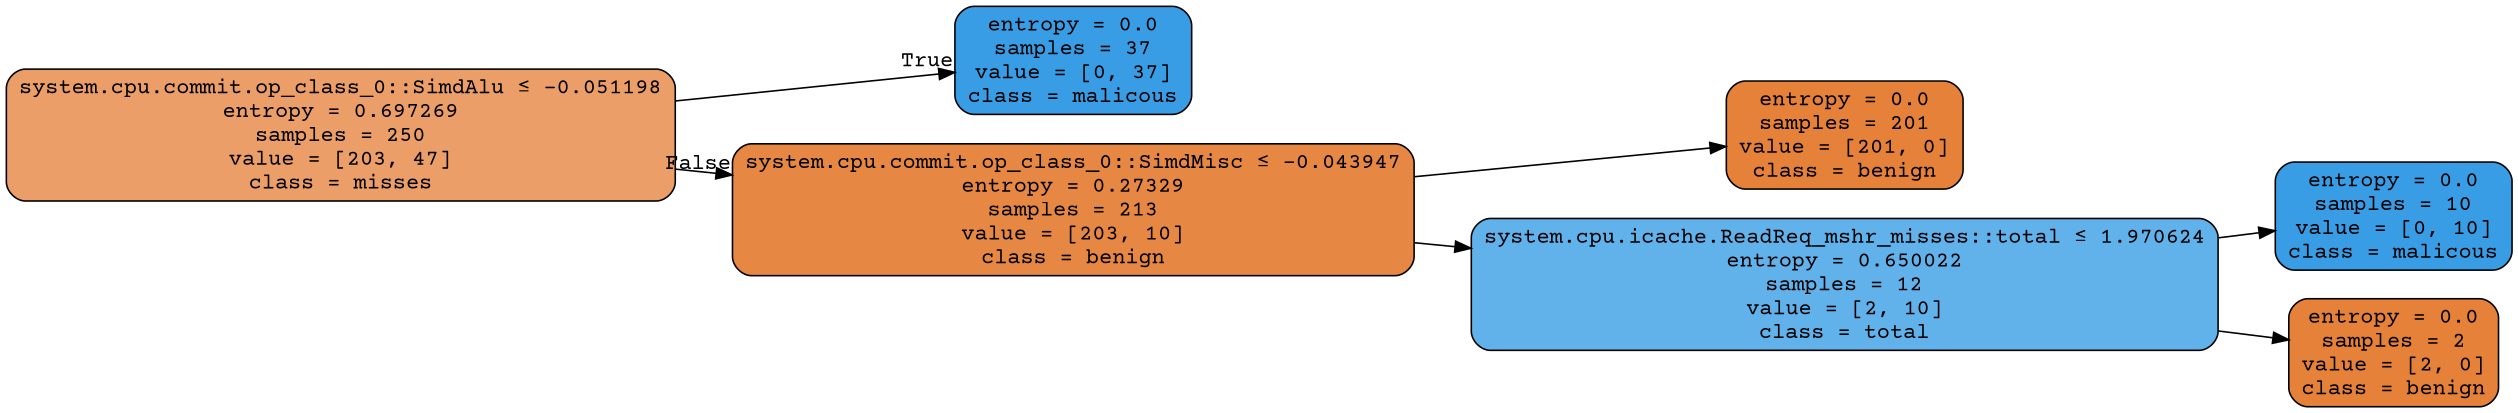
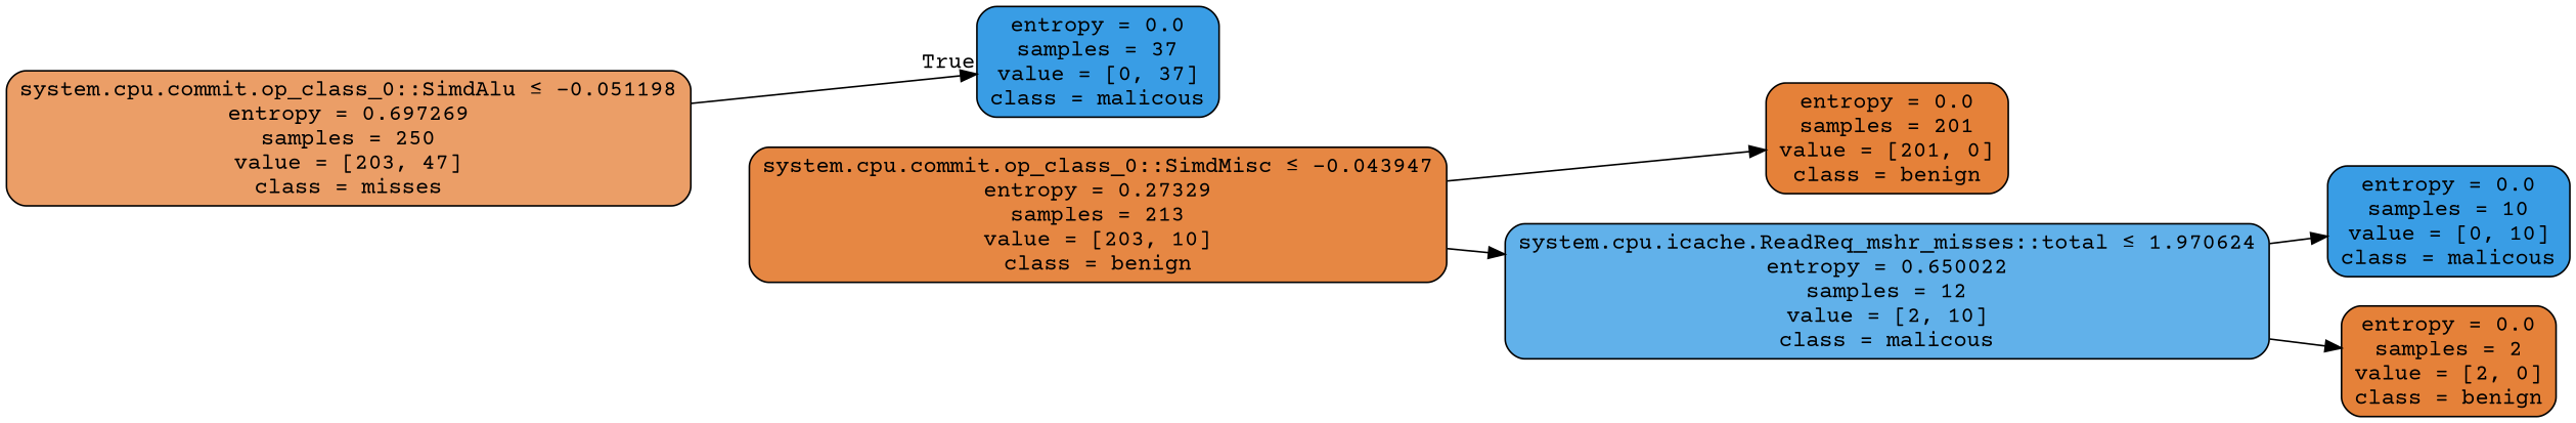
  digraph {
    fontname="Courier Prime"
    rankdir=LR
    node [color=black fillcolor="#399de5" fontname="Courier Prime" shape=box style="filled, rounded"]
    edge [fontname="Courier Prime"]
    n1 [fillcolor="#eb9e67" label=<system.cpu.commit.op_class_0::SimdAlu &le; -0.051198<br/>entropy = 0.697269<br/>samples = 250<br/>value = [203, 47]<br/>class = misses>]
    n2 [label=<entropy = 0.0<br/>samples = 37<br/>value = [0, 37]<br/>class = malicous>]
    n3 [fillcolor="#e68743" label=<system.cpu.commit.op_class_0::SimdMisc &le; -0.043947<br/>entropy = 0.27329<br/>samples = 213<br/>value = [203, 10]<br/>class = benign>]
    n4 [fillcolor="#e58139" label=<entropy = 0.0<br/>samples = 201<br/>value = [201, 0]<br/>class = benign>]
-   n5 [fillcolor="#61b1ea" label=<system.cpu.icache.ReadReq_mshr_misses::total &le; 1.970624<br/>entropy = 0.650022<br/>samples = 12<br/>value = [2, 10]<br/>class = total>]
+   n5 [fillcolor="#61b1ea" label=<system.cpu.icache.ReadReq_mshr_misses::total &le; 1.970624<br/>entropy = 0.650022<br/>samples = 12<br/>value = [2, 10]<br/>class = malicous>]
    n6 [label=<entropy = 0.0<br/>samples = 10<br/>value = [0, 10]<br/>class = malicous>]
    n7 [fillcolor="#e58139" label=<entropy = 0.0<br/>samples = 2<br/>value = [2, 0]<br/>class = benign>]
    n1 -> n2 [headlabel=True labelangle=45 labeldistance=2.5]
-   n1 -> n3 [headlabel=False labelangle=-45 labeldistance=2.5]
    n3 -> n4
    n3 -> n5
    n5 -> n6
    n5 -> n7
  }
